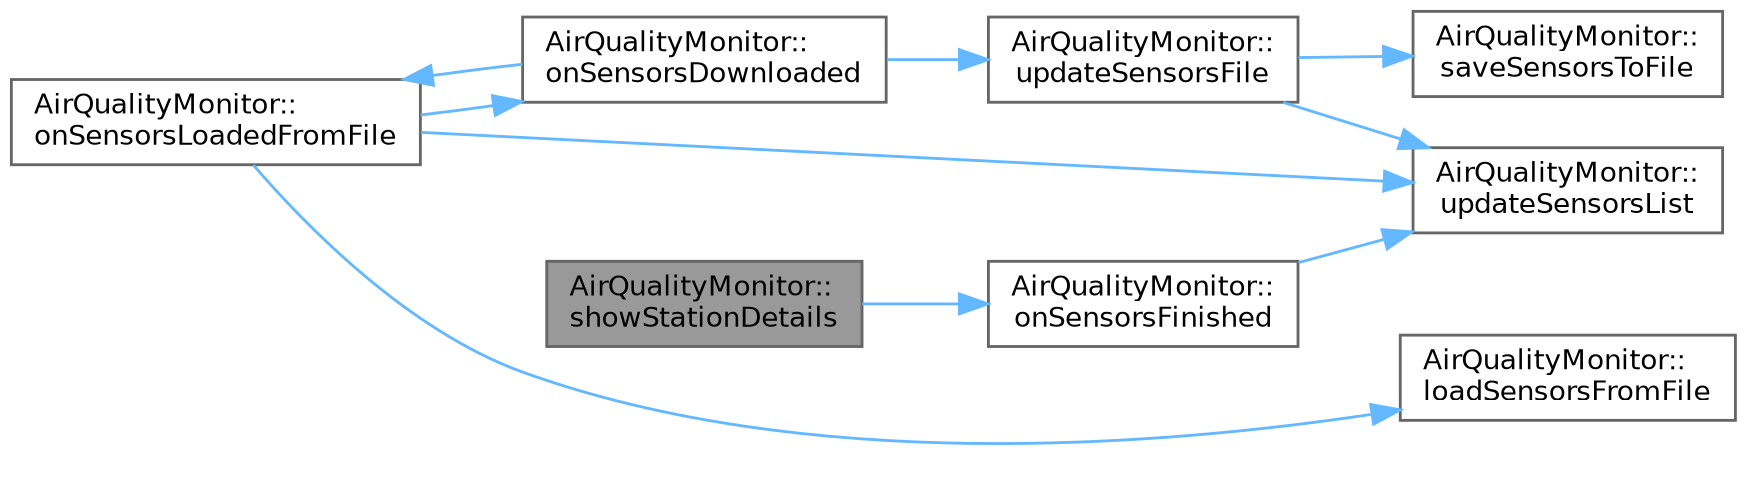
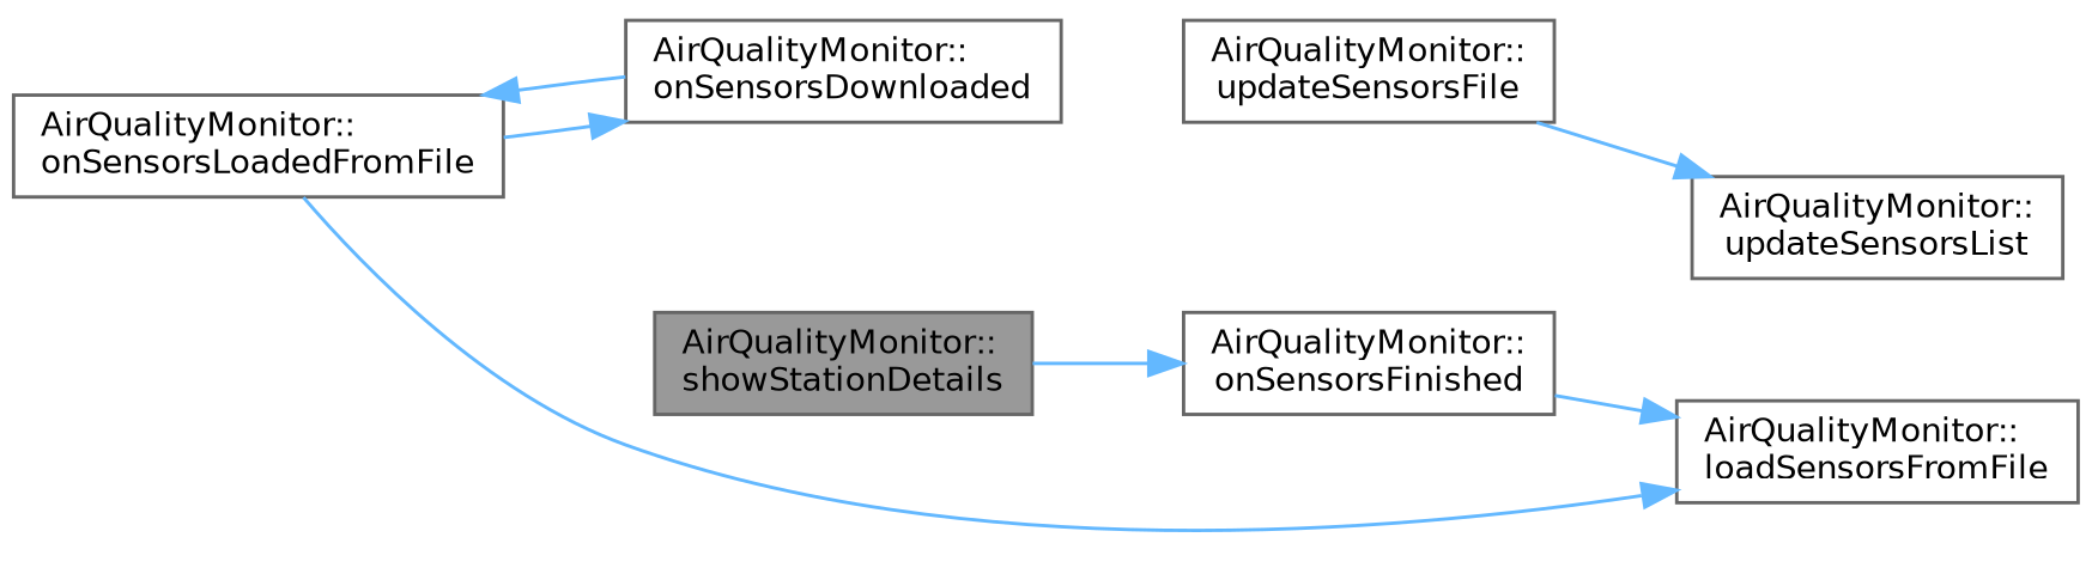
  digraph {
    rankdir=LR
    node [color=grey40 fillcolor=white fontname=Helvetica fontsize=10 shape=box style=filled]
    edge [color=steelblue1 fontname=Helvetica fontsize=10 labelfontname=Helvetica labelfontsize=10 style=solid]
    n1 [color=gray40 fillcolor=grey60 fontcolor=black height=0.2 label="AirQualityMonitor::\lshowStationDetails" width=0.4]
    n2 [height=0.2 label="AirQualityMonitor::\lonSensorsFinished" width=0.4]
    n3 [height=0.2 label="AirQualityMonitor::\lupdateSensorsList" width=0.4]
    n4 [height=0.2 label="AirQualityMonitor::\lonSensorsLoadedFromFile" width=0.4]
    n5 [height=0.2 label="AirQualityMonitor::\lloadSensorsFromFile" width=0.4]
    n6 [height=0.2 label="AirQualityMonitor::\lonSensorsDownloaded" width=0.4]
    n7 [height=0.2 label="AirQualityMonitor::\lupdateSensorsFile" width=0.4]
-   n8 [height=0.2 label="AirQualityMonitor::\lsaveSensorsToFile" width=0.4]
    n1 -> n2
-   n2 -> n3
-   n4 -> n3
+   n2 -> n5
    n4 -> n5
    n4 -> n6
    n6 -> n4
-   n6 -> n7
    n7 -> n3
-   n7 -> n8
  }
